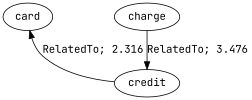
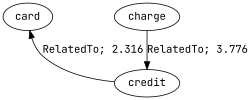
  digraph {
    fontname="JetBrains Mono"
    node [fontname="JetBrains Mono"]
    edge [fontname="JetBrains Mono"]
    n1 [label=card]
    n2 [label=credit]
    n3 [label=charge]
    n1 -> n2 [dir=back label="RelatedTo; 2.316" weight=2.316]
-   n3 -> n2 [dir=forward label="RelatedTo; 3.476" weight=3.476]
+   n3 -> n2 [dir=forward label="RelatedTo; 3.776" weight=3.476]
  }
